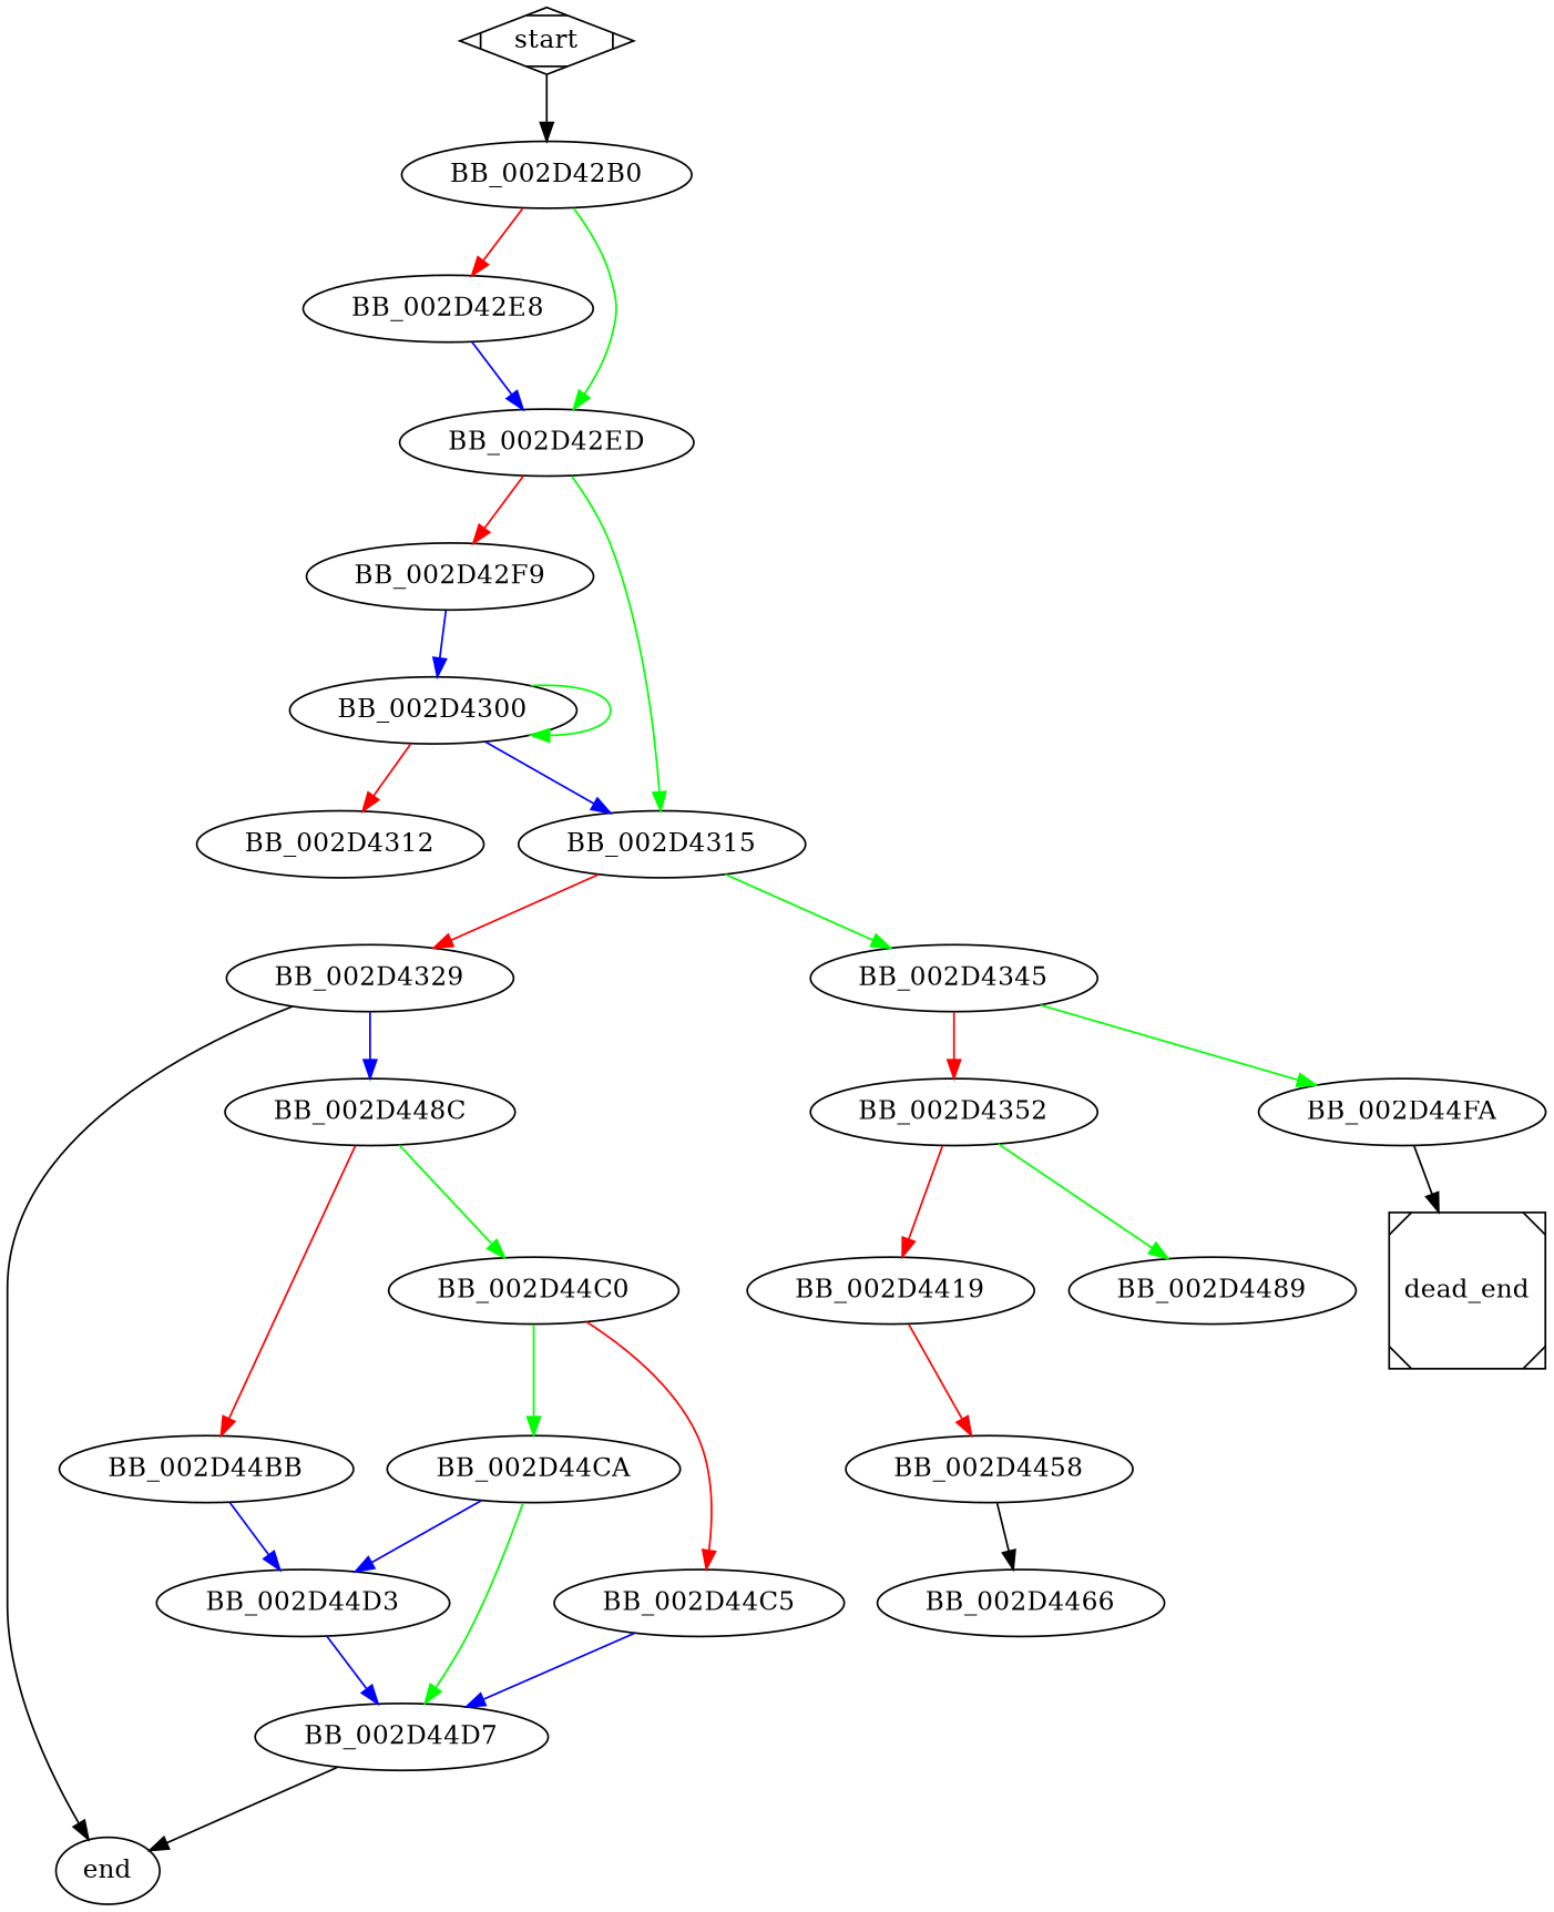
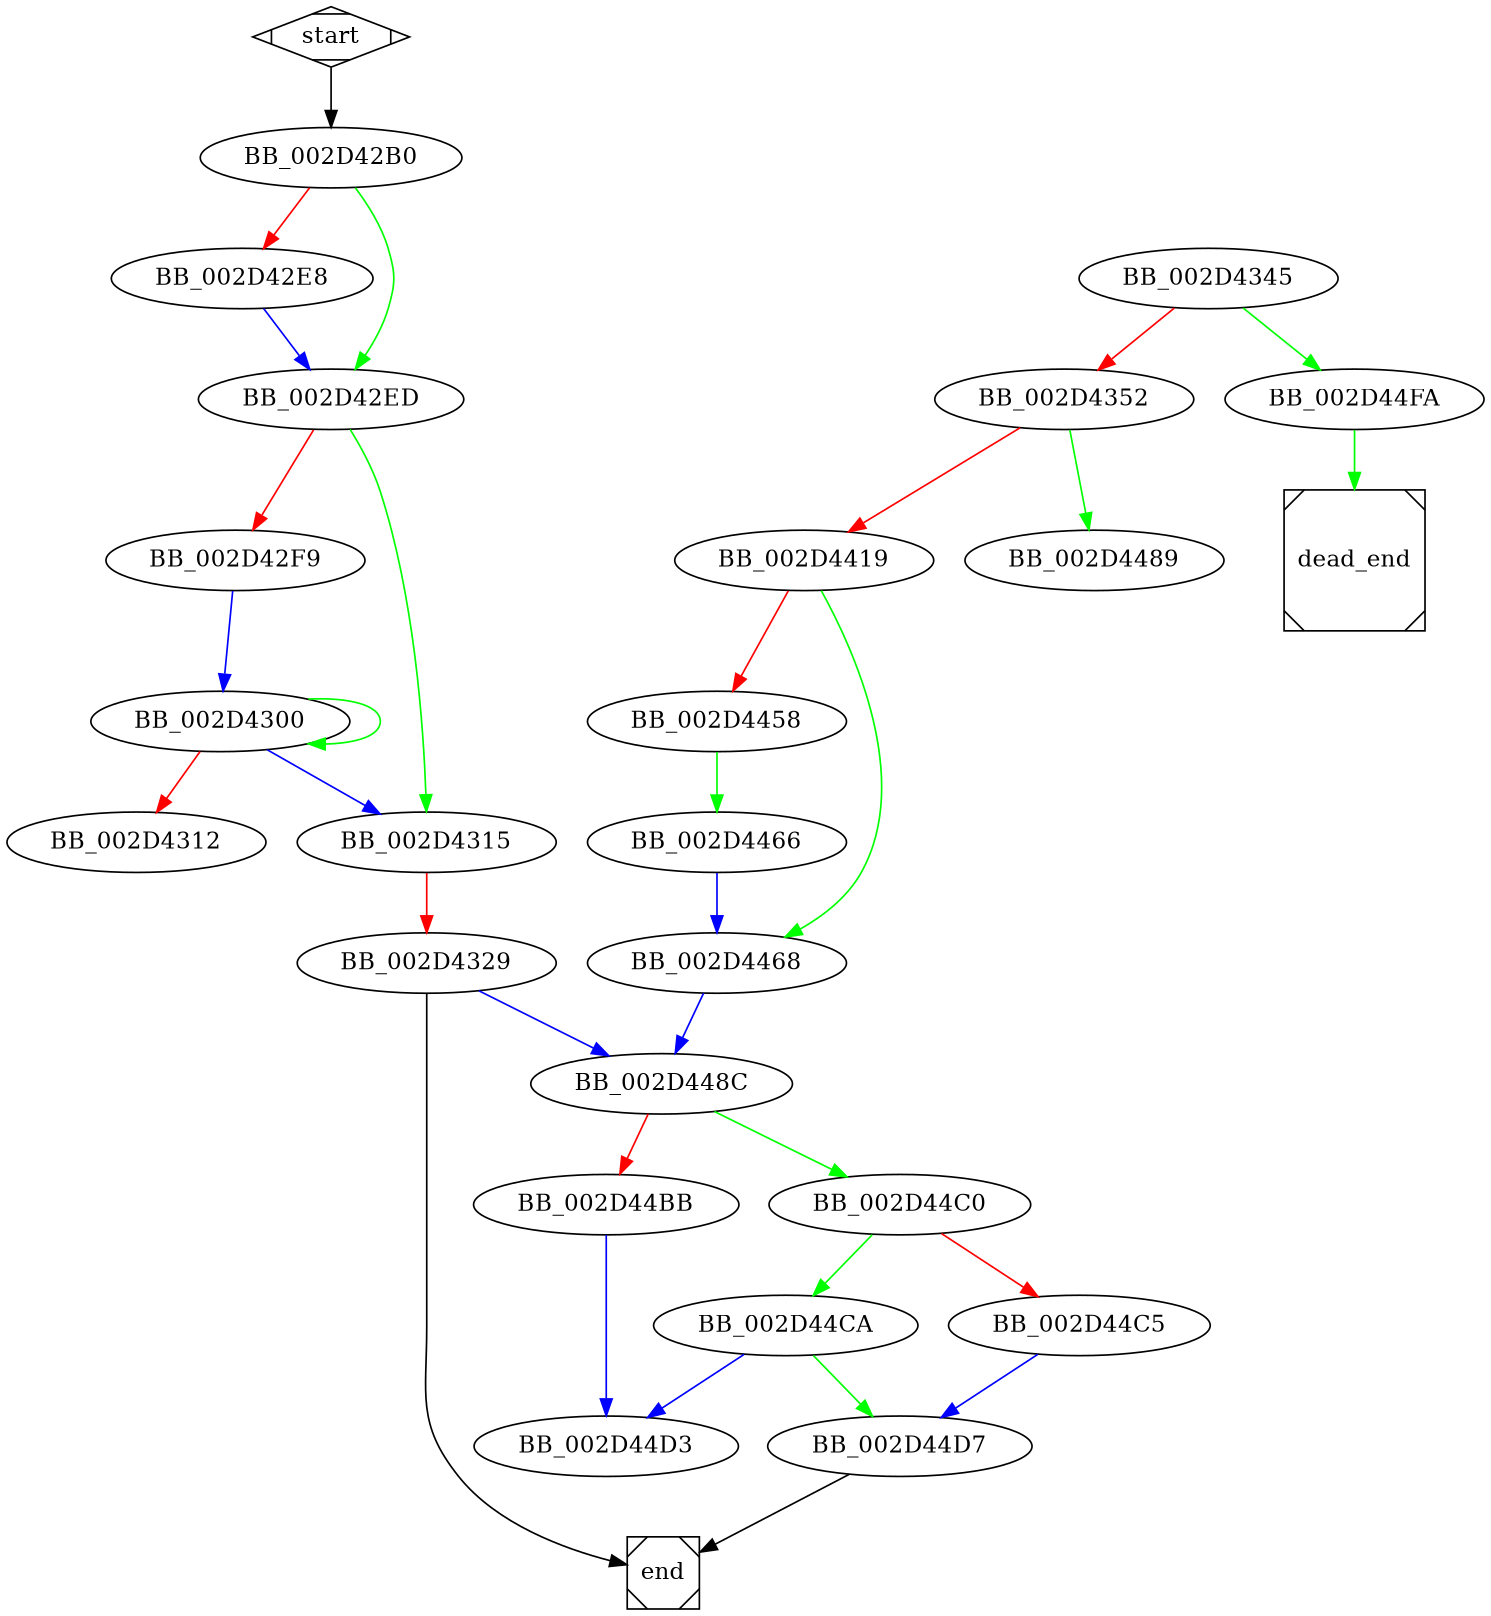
  digraph {
    edge [color=green]
    start [shape=Mdiamond]
    BB_002D42B0
    BB_002D42E8
    BB_002D42ED
    BB_002D42F9
    BB_002D4315
    BB_002D4300
    BB_002D4329
    BB_002D4345
    BB_002D4312
-   end [shape=ellipse]
+   end [shape=Msquare]
    BB_002D448C
    BB_002D4352
    BB_002D44FA
    BB_002D4419
    BB_002D4489
    dead_end [shape=Msquare]
    BB_002D4458
+   BB_002D4468
    BB_002D4466
    BB_002D44BB
    BB_002D44C0
    BB_002D44D3
    BB_002D44C5
    BB_002D44CA
    BB_002D44D7
    start -> BB_002D42B0 [color=""]
    BB_002D42B0 -> BB_002D42E8 [color=red]
    BB_002D42B0 -> BB_002D42ED
    BB_002D42E8 -> BB_002D42ED [color=blue]
    BB_002D42ED -> BB_002D42F9 [color=red]
    BB_002D42ED -> BB_002D4315
    BB_002D42F9 -> BB_002D4300 [color=blue]
    BB_002D4315 -> BB_002D4329 [color=red]
-   BB_002D4315 -> BB_002D4345
    BB_002D4300 -> BB_002D4315 [color=blue]
    BB_002D4300 -> BB_002D4300
    BB_002D4300 -> BB_002D4312 [color=red]
    BB_002D4329 -> end [color=""]
    BB_002D4329 -> BB_002D448C [color=blue]
    BB_002D4345 -> BB_002D4352 [color=red]
    BB_002D4345 -> BB_002D44FA
    BB_002D448C -> BB_002D44BB [color=red]
    BB_002D448C -> BB_002D44C0
    BB_002D4352 -> BB_002D4419 [color=red]
    BB_002D4352 -> BB_002D4489
-   BB_002D44FA -> dead_end [color=""]
+   BB_002D44FA -> dead_end
    BB_002D4419 -> BB_002D4458 [color=red]
-   BB_002D4458 -> BB_002D4466 [color=black]
+   BB_002D4419 -> BB_002D4468
+   BB_002D4458 -> BB_002D4466
+   BB_002D4468 -> BB_002D448C [color=blue]
+   BB_002D4466 -> BB_002D4468 [color=blue]
    BB_002D44BB -> BB_002D44D3 [color=blue]
    BB_002D44C0 -> BB_002D44C5 [color=red]
    BB_002D44C0 -> BB_002D44CA
-   BB_002D44D3 -> BB_002D44D7 [color=blue]
    BB_002D44C5 -> BB_002D44D7 [color=blue]
    BB_002D44CA -> BB_002D44D3 [color=blue]
    BB_002D44CA -> BB_002D44D7
    BB_002D44D7 -> end [color=""]
  }
